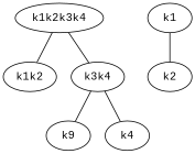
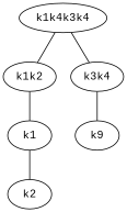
  graph {
    fontname="Liberation Mono"
    node [fontname="Liberation Mono"]
    edge [fontname="Liberation Mono"]
    k1k2
    k1
    k2
    n4 [label=k9]
    k3k4
-   k4
-   k1k2k3k4
+   k1k2k3k4 [label=k1k4k3k4]
+   k1k2 -- k1
    k1 -- k2
    k3k4 -- n4
-   k3k4 -- k4
    k1k2k3k4 -- k1k2
    k1k2k3k4 -- k3k4
  }
